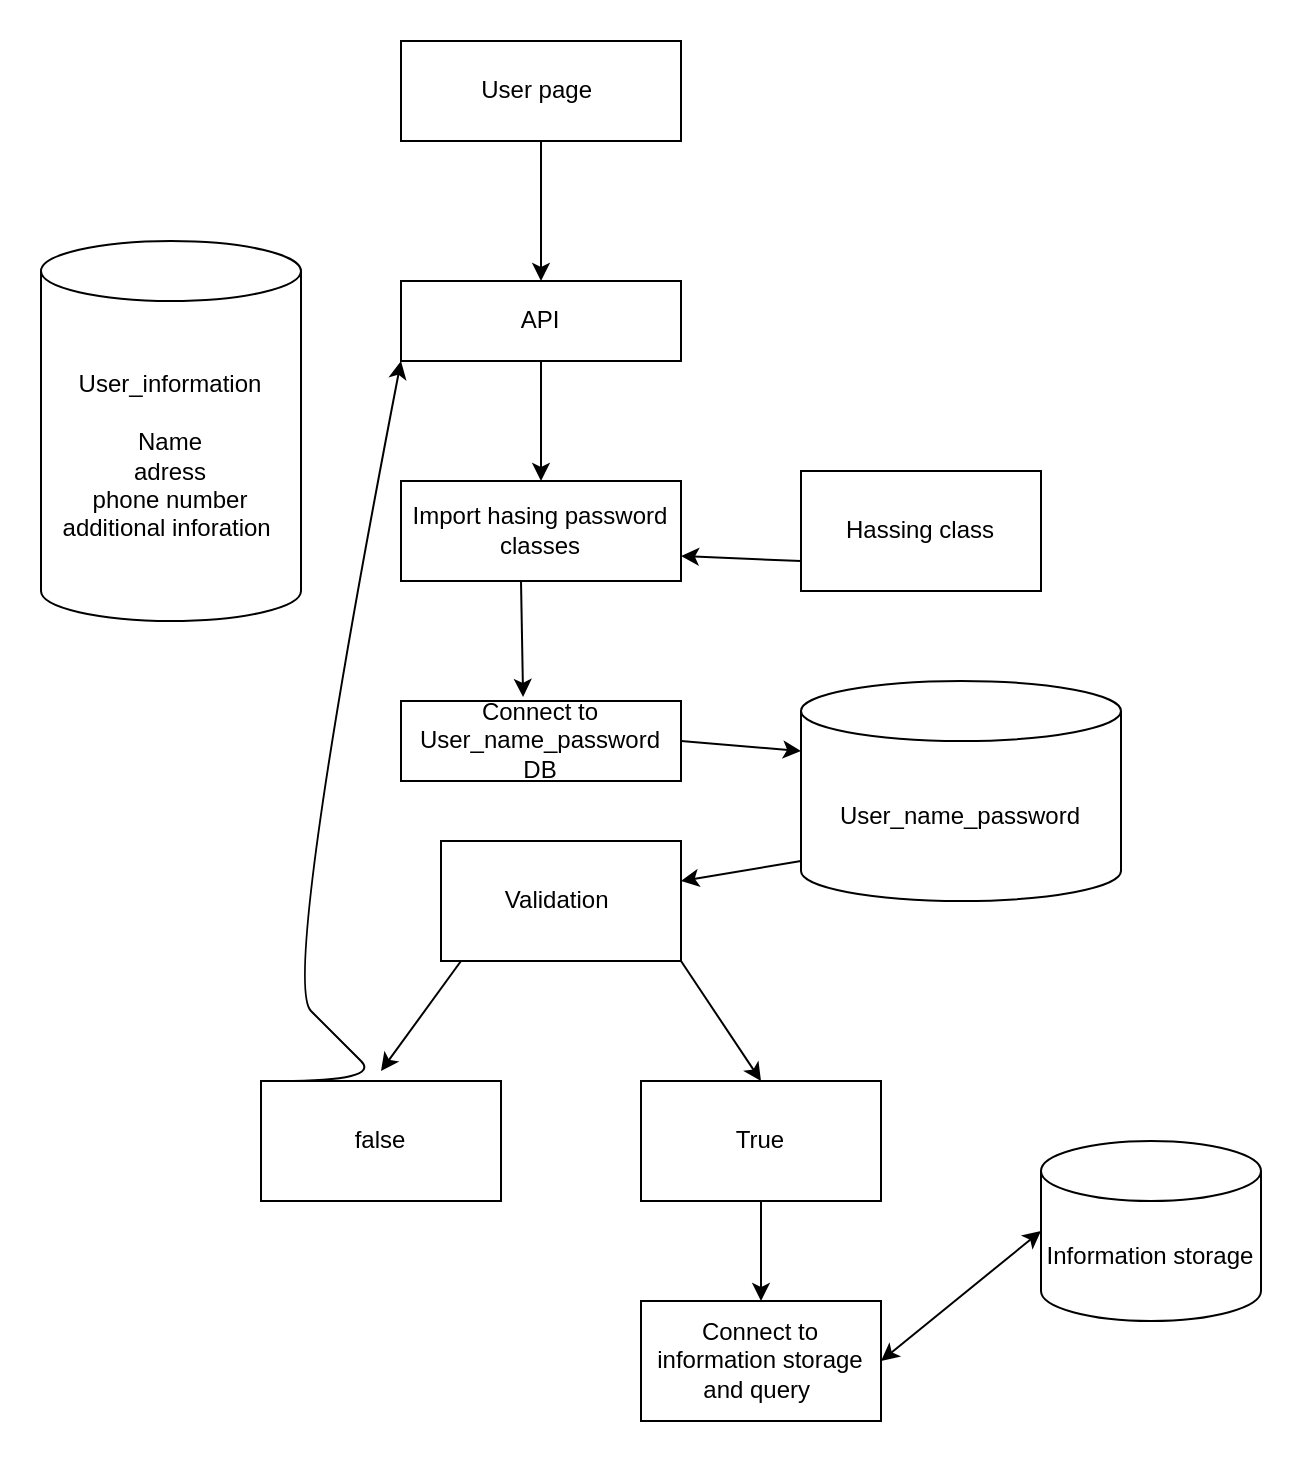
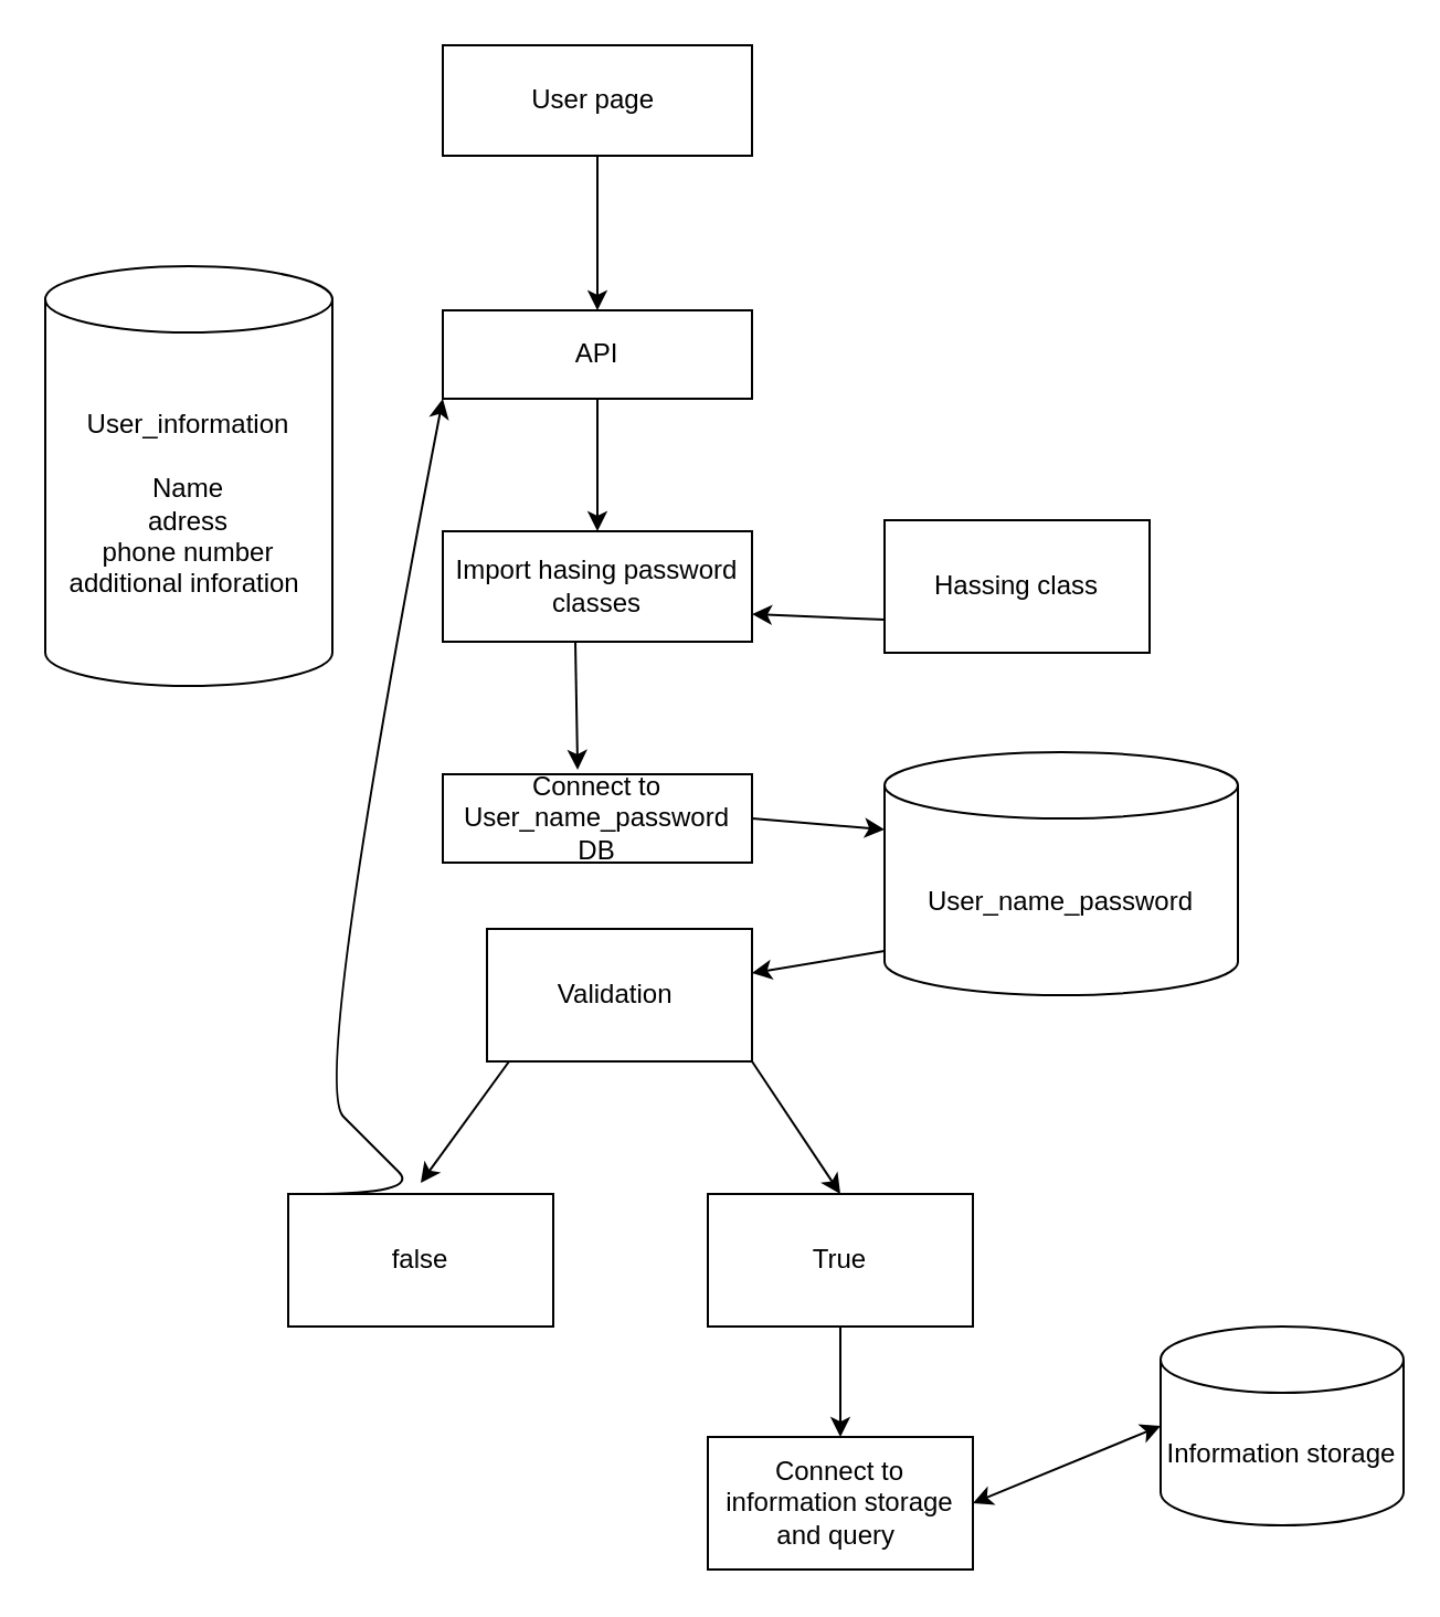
  <mxCell id="0" />
  <mxCell id="1" parent="0" />
  <mxCell id="2" value="User page&amp;nbsp;" style="rounded=0;whiteSpace=wrap;html=1;" vertex="1" parent="1"><mxGeometry x="200" y="20" width="140" height="50" as="geometry" /></mxCell>
  <mxCell id="3" value="API" style="rounded=0;whiteSpace=wrap;html=1;" vertex="1" parent="1"><mxGeometry x="200" y="140" width="140" height="40" as="geometry" /></mxCell>
  <mxCell id="4" value="" style="endArrow=classic;html=1;entryX=0.5;entryY=0;entryDx=0;entryDy=0;" edge="1" parent="1" target="3"><mxGeometry width="50" height="50" relative="1" as="geometry"><mxPoint x="270" y="70" as="sourcePoint" /><mxPoint x="320" y="20" as="targetPoint" /></mxGeometry></mxCell>
  <mxCell id="5" value="Import hasing password classes" style="rounded=0;whiteSpace=wrap;html=1;" vertex="1" parent="1"><mxGeometry x="200" y="240" width="140" height="50" as="geometry" /></mxCell>
  <mxCell id="6" value="Hassing class" style="rounded=0;whiteSpace=wrap;html=1;" vertex="1" parent="1"><mxGeometry x="400" y="235" width="120" height="60" as="geometry" /></mxCell>
  <mxCell id="7" value="" style="endArrow=classic;html=1;entryX=1;entryY=0.75;entryDx=0;entryDy=0;" edge="1" parent="1" target="5"><mxGeometry width="50" height="50" relative="1" as="geometry"><mxPoint x="400" y="280" as="sourcePoint" /><mxPoint x="450" y="230" as="targetPoint" /></mxGeometry></mxCell>
  <mxCell id="8" value="" style="endArrow=classic;html=1;" edge="1" parent="1" target="5"><mxGeometry width="50" height="50" relative="1" as="geometry"><mxPoint x="270" y="180" as="sourcePoint" /><mxPoint x="320" y="130" as="targetPoint" /></mxGeometry></mxCell>
  <mxCell id="9" value="Connect to User_name_password DB" style="rounded=0;whiteSpace=wrap;html=1;" vertex="1" parent="1"><mxGeometry x="200" y="350" width="140" height="40" as="geometry" /></mxCell>
  <mxCell id="10" value="User_name_password" style="shape=cylinder3;whiteSpace=wrap;html=1;boundedLbl=1;backgroundOutline=1;size=15;" vertex="1" parent="1"><mxGeometry x="400" y="340" width="160" height="110" as="geometry" /></mxCell>
  <mxCell id="11" value="" style="endArrow=classic;html=1;entryX=0.436;entryY=-0.05;entryDx=0;entryDy=0;entryPerimeter=0;" edge="1" parent="1" target="9"><mxGeometry width="50" height="50" relative="1" as="geometry"><mxPoint x="260" y="290" as="sourcePoint" /><mxPoint x="310" y="240" as="targetPoint" /></mxGeometry></mxCell>
  <mxCell id="12" value="" style="endArrow=classic;html=1;entryX=0;entryY=0;entryDx=0;entryDy=35;entryPerimeter=0;" edge="1" parent="1" target="10"><mxGeometry width="50" height="50" relative="1" as="geometry"><mxPoint x="340" y="370" as="sourcePoint" /><mxPoint x="390" y="320" as="targetPoint" /></mxGeometry></mxCell>
  <mxCell id="13" value="" style="endArrow=classic;html=1;" edge="1" parent="1" target="14"><mxGeometry width="50" height="50" relative="1" as="geometry"><mxPoint x="400" y="430" as="sourcePoint" /><mxPoint x="320" y="460" as="targetPoint" /></mxGeometry></mxCell>
  <mxCell id="14" value="Validation&amp;nbsp;" style="rounded=0;whiteSpace=wrap;html=1;" vertex="1" parent="1"><mxGeometry x="220" y="420" width="120" height="60" as="geometry" /></mxCell>
  <mxCell id="15" value="" style="endArrow=classic;html=1;" edge="1" parent="1"><mxGeometry width="50" height="50" relative="1" as="geometry"><mxPoint x="230" y="480" as="sourcePoint" /><mxPoint x="190" y="535" as="targetPoint" /></mxGeometry></mxCell>
  <mxCell id="16" value="" style="endArrow=classic;html=1;" edge="1" parent="1"><mxGeometry width="50" height="50" relative="1" as="geometry"><mxPoint x="340" y="480" as="sourcePoint" /><mxPoint x="380" y="540" as="targetPoint" /></mxGeometry></mxCell>
  <mxCell id="17" value="True" style="rounded=0;whiteSpace=wrap;html=1;" vertex="1" parent="1"><mxGeometry x="320" y="540" width="120" height="60" as="geometry" /></mxCell>
  <mxCell id="18" value="false" style="rounded=0;whiteSpace=wrap;html=1;" vertex="1" parent="1"><mxGeometry x="130" y="540" width="120" height="60" as="geometry" /></mxCell>
  <mxCell id="19" value="" style="curved=1;endArrow=classic;html=1;entryX=0;entryY=1;entryDx=0;entryDy=0;" edge="1" parent="1" target="3"><mxGeometry width="50" height="50" relative="1" as="geometry"><mxPoint x="140" y="540" as="sourcePoint" /><mxPoint x="190" y="490" as="targetPoint" /><Array as="points"><mxPoint x="190" y="540" /><mxPoint x="170" y="520" /><mxPoint x="140" y="490" /></Array></mxGeometry></mxCell>
  <mxCell id="20" value="Connect to information storage and query&amp;nbsp;" style="rounded=0;whiteSpace=wrap;html=1;" vertex="1" parent="1"><mxGeometry x="320" y="650" width="120" height="60" as="geometry" /></mxCell>
  <mxCell id="21" value="" style="endArrow=classic;html=1;entryX=0.5;entryY=0;entryDx=0;entryDy=0;" edge="1" parent="1" target="20"><mxGeometry width="50" height="50" relative="1" as="geometry"><mxPoint x="380" y="600" as="sourcePoint" /><mxPoint x="430" y="550" as="targetPoint" /></mxGeometry></mxCell>
- <mxCell id="22" value="Information storage" style="shape=cylinder3;whiteSpace=wrap;html=1;boundedLbl=1;backgroundOutline=1;size=15;" vertex="1" parent="1"><mxGeometry x="520" y="570" width="110" height="90" as="geometry" /></mxCell>
+ <mxCell id="22" value="Information storage" style="shape=cylinder3;whiteSpace=wrap;html=1;boundedLbl=1;backgroundOutline=1;size=15;" vertex="1" parent="1"><mxGeometry x="525" y="600" width="110" height="90" as="geometry" /></mxCell>
  <mxCell id="23" value="" style="endArrow=classic;startArrow=classic;html=1;entryX=0;entryY=0.5;entryDx=0;entryDy=0;entryPerimeter=0;" edge="1" parent="1" target="22"><mxGeometry width="50" height="50" relative="1" as="geometry"><mxPoint x="440" y="680" as="sourcePoint" /><mxPoint x="490" y="630" as="targetPoint" /></mxGeometry></mxCell>
  <mxCell id="24" value="User_information&lt;br&gt;&lt;br&gt;Name&lt;br&gt;adress&lt;br&gt;phone number&lt;br&gt;additional inforation&amp;nbsp;" style="shape=cylinder3;whiteSpace=wrap;html=1;boundedLbl=1;backgroundOutline=1;size=15;" vertex="1" parent="1"><mxGeometry x="20" y="120" width="130" height="190" as="geometry" /></mxCell>
